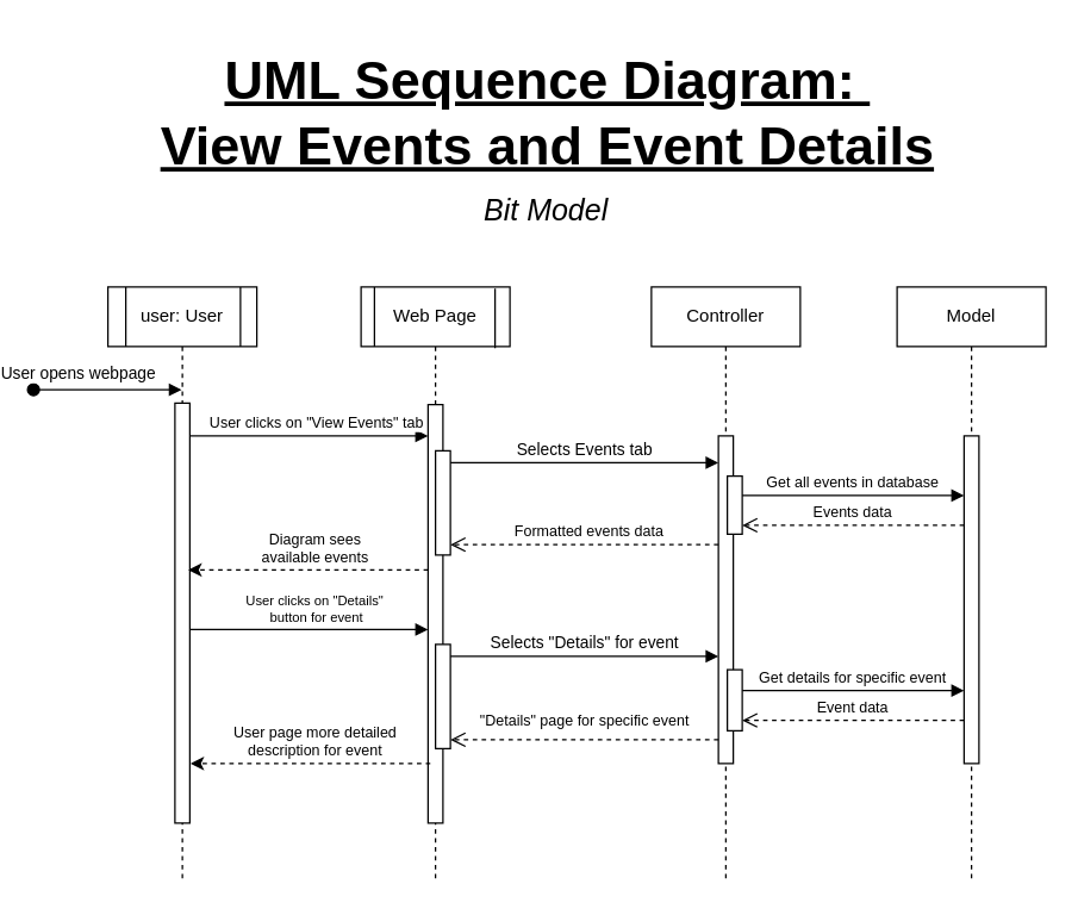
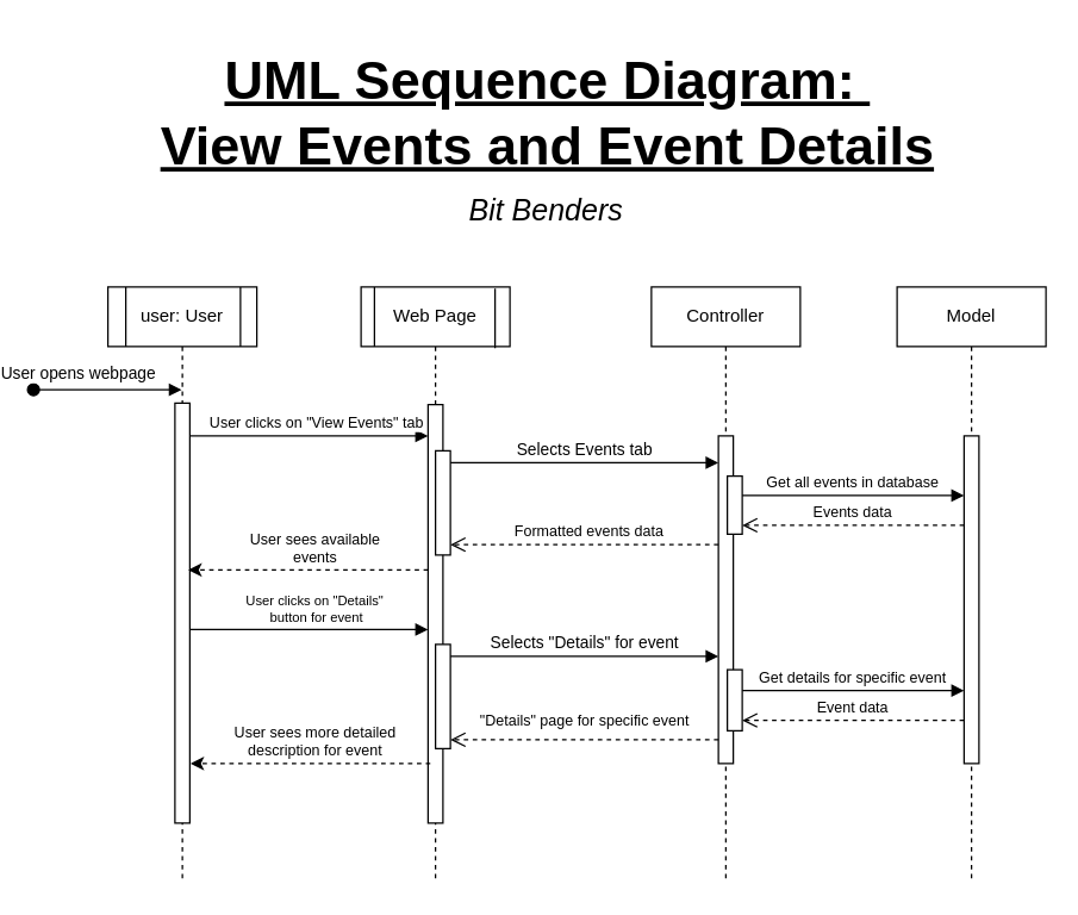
  <mxCell id="0" />
  <mxCell id="1" parent="0" />
  <mxCell id="2" value="user: User" style="shape=umlLifeline;perimeter=lifelinePerimeter;whiteSpace=wrap;html=1;container=0;dropTarget=0;collapsible=0;recursiveResize=0;outlineConnect=0;portConstraint=eastwest;newEdgeStyle={&quot;edgeStyle&quot;:&quot;elbowEdgeStyle&quot;,&quot;elbow&quot;:&quot;vertical&quot;,&quot;curved&quot;:0,&quot;rounded&quot;:0};" parent="1" vertex="1"><mxGeometry x="70" y="192" width="100" height="400" as="geometry" /></mxCell>
  <mxCell id="3" value="" style="html=1;points=[];perimeter=orthogonalPerimeter;outlineConnect=0;targetShapes=umlLifeline;portConstraint=eastwest;newEdgeStyle={&quot;edgeStyle&quot;:&quot;elbowEdgeStyle&quot;,&quot;elbow&quot;:&quot;vertical&quot;,&quot;curved&quot;:0,&quot;rounded&quot;:0};" parent="2" vertex="1"><mxGeometry x="45" y="78" width="10" height="282" as="geometry" /></mxCell>
  <mxCell id="4" value="Web Page" style="shape=umlLifeline;perimeter=lifelinePerimeter;whiteSpace=wrap;html=1;container=0;dropTarget=0;collapsible=0;recursiveResize=0;outlineConnect=0;portConstraint=eastwest;newEdgeStyle={&quot;edgeStyle&quot;:&quot;elbowEdgeStyle&quot;,&quot;elbow&quot;:&quot;vertical&quot;,&quot;curved&quot;:0,&quot;rounded&quot;:0};" parent="1" vertex="1"><mxGeometry x="240" y="192" width="100" height="400" as="geometry" /></mxCell>
  <mxCell id="5" value="" style="html=1;points=[];perimeter=orthogonalPerimeter;outlineConnect=0;targetShapes=umlLifeline;portConstraint=eastwest;newEdgeStyle={&quot;edgeStyle&quot;:&quot;elbowEdgeStyle&quot;,&quot;elbow&quot;:&quot;vertical&quot;,&quot;curved&quot;:0,&quot;rounded&quot;:0};" parent="4" vertex="1"><mxGeometry x="45" y="79" width="10" height="281" as="geometry" /></mxCell>
  <mxCell id="6" value="Controller" style="shape=umlLifeline;perimeter=lifelinePerimeter;whiteSpace=wrap;html=1;container=0;dropTarget=0;collapsible=0;recursiveResize=0;outlineConnect=0;portConstraint=eastwest;newEdgeStyle={&quot;edgeStyle&quot;:&quot;elbowEdgeStyle&quot;,&quot;elbow&quot;:&quot;vertical&quot;,&quot;curved&quot;:0,&quot;rounded&quot;:0};" parent="1" vertex="1"><mxGeometry x="435" y="192" width="100" height="400" as="geometry" /></mxCell>
  <mxCell id="7" value="" style="html=1;points=[];perimeter=orthogonalPerimeter;outlineConnect=0;targetShapes=umlLifeline;portConstraint=eastwest;newEdgeStyle={&quot;edgeStyle&quot;:&quot;elbowEdgeStyle&quot;,&quot;elbow&quot;:&quot;vertical&quot;,&quot;curved&quot;:0,&quot;rounded&quot;:0};" parent="6" vertex="1"><mxGeometry x="45" y="100" width="10" height="220" as="geometry" /></mxCell>
  <mxCell id="8" value="User opens webpage" style="html=1;verticalAlign=bottom;startArrow=oval;endArrow=block;startSize=8;edgeStyle=elbowEdgeStyle;elbow=horizontal;curved=0;rounded=0;" parent="1" edge="1"><mxGeometry x="-0.397" y="2" relative="1" as="geometry"><mxPoint x="20" y="261" as="sourcePoint" /><mxPoint x="119.5" y="261" as="targetPoint" /><mxPoint as="offset" /><Array as="points"><mxPoint x="80" y="261" /></Array></mxGeometry></mxCell>
  <mxCell id="9" value="Selects Events tab" style="html=1;verticalAlign=bottom;endArrow=block;edgeStyle=elbowEdgeStyle;elbow=vertical;curved=0;rounded=0;" parent="1" edge="1"><mxGeometry x="0.027" relative="1" as="geometry"><mxPoint x="295" y="310" as="sourcePoint" /><Array as="points"><mxPoint x="480" y="310" /><mxPoint x="390" y="310" /><mxPoint x="390" y="258" /></Array><mxPoint x="480" y="310" as="targetPoint" /><mxPoint as="offset" /></mxGeometry></mxCell>
  <mxCell id="10" value="Formatted events data" style="html=1;verticalAlign=bottom;endArrow=open;dashed=1;endSize=8;edgeStyle=elbowEdgeStyle;elbow=vertical;curved=0;rounded=0;entryX=0.864;entryY=0.648;entryDx=0;entryDy=0;entryPerimeter=0;align=center;fontSize=10;" parent="1" edge="1"><mxGeometry x="-0.038" relative="1" as="geometry"><mxPoint x="300" y="365.272" as="targetPoint" /><Array as="points"><mxPoint x="358.36" y="365" /></Array><mxPoint x="480" y="365" as="sourcePoint" /><mxPoint as="offset" /></mxGeometry></mxCell>
  <mxCell id="11" value="" style="endArrow=classic;html=1;rounded=0;dashed=1;" parent="1" edge="1"><mxGeometry width="50" height="50" relative="1" as="geometry"><mxPoint x="285" y="382" as="sourcePoint" /><mxPoint x="124" y="382" as="targetPoint" /></mxGeometry></mxCell>
  <mxCell id="12" value="" style="rounded=0;whiteSpace=wrap;html=1;" parent="1" vertex="1"><mxGeometry x="290" y="302" width="10" height="70" as="geometry" /></mxCell>
  <mxCell id="13" value="" style="endArrow=none;html=1;rounded=0;" parent="1" edge="1"><mxGeometry width="50" height="50" relative="1" as="geometry"><mxPoint x="159" y="232" as="sourcePoint" /><mxPoint x="159" y="192" as="targetPoint" /></mxGeometry></mxCell>
  <mxCell id="14" value="" style="endArrow=none;html=1;rounded=0;" parent="1" edge="1"><mxGeometry width="50" height="50" relative="1" as="geometry"><mxPoint x="82" y="232" as="sourcePoint" /><mxPoint x="82" y="192" as="targetPoint" /></mxGeometry></mxCell>
  <mxCell id="15" value="" style="endArrow=none;html=1;rounded=0;" parent="1" edge="1"><mxGeometry width="50" height="50" relative="1" as="geometry"><mxPoint x="249" y="232" as="sourcePoint" /><mxPoint x="249" y="192" as="targetPoint" /></mxGeometry></mxCell>
  <mxCell id="16" value="" style="endArrow=none;html=1;rounded=0;" parent="1" edge="1"><mxGeometry width="50" height="50" relative="1" as="geometry"><mxPoint x="330" y="233" as="sourcePoint" /><mxPoint x="330" y="193" as="targetPoint" /></mxGeometry></mxCell>
  <mxCell id="17" value="User clicks on &quot;View Events&quot; tab" style="html=1;verticalAlign=bottom;endArrow=block;edgeStyle=elbowEdgeStyle;elbow=horizontal;curved=0;rounded=0;fontSize=10;align=center;" parent="1" source="3" target="5" edge="1"><mxGeometry x="0.062" relative="1" as="geometry"><mxPoint x="130" y="292" as="sourcePoint" /><Array as="points"><mxPoint x="250" y="292" /><mxPoint x="225" y="292" /><mxPoint x="225" y="240" /></Array><mxPoint x="315" y="292" as="targetPoint" /><mxPoint as="offset" /></mxGeometry></mxCell>
  <mxCell id="18" value="UML Sequence Diagram:&amp;nbsp;&lt;div&gt;View Events and Event Details&lt;/div&gt;" style="text;html=1;align=center;verticalAlign=middle;whiteSpace=wrap;rounded=0;fontFamily=Helvetica;fontSize=36;fontStyle=5" parent="1" vertex="1"><mxGeometry x="99" y="20" width="533" height="110" as="geometry" /></mxCell>
- <mxCell id="19" value="Bit Model" style="text;html=1;align=center;verticalAlign=middle;whiteSpace=wrap;rounded=0;fontStyle=2;fontSize=20;" parent="1" vertex="1"><mxGeometry x="231.13" y="120" width="266.99" height="40" as="geometry" /></mxCell>
+ <mxCell id="19" value="Bit Benders" style="text;html=1;align=center;verticalAlign=middle;whiteSpace=wrap;rounded=0;fontStyle=2;fontSize=20;" parent="1" vertex="1"><mxGeometry x="231.13" y="120" width="266.99" height="40" as="geometry" /></mxCell>
  <mxCell id="20" value="Model" style="shape=umlLifeline;perimeter=lifelinePerimeter;whiteSpace=wrap;html=1;container=0;dropTarget=0;collapsible=0;recursiveResize=0;outlineConnect=0;portConstraint=eastwest;newEdgeStyle={&quot;edgeStyle&quot;:&quot;elbowEdgeStyle&quot;,&quot;elbow&quot;:&quot;vertical&quot;,&quot;curved&quot;:0,&quot;rounded&quot;:0};" parent="1" vertex="1"><mxGeometry x="600" y="192" width="100" height="400" as="geometry" /></mxCell>
  <mxCell id="21" value="" style="html=1;points=[];perimeter=orthogonalPerimeter;outlineConnect=0;targetShapes=umlLifeline;portConstraint=eastwest;newEdgeStyle={&quot;edgeStyle&quot;:&quot;elbowEdgeStyle&quot;,&quot;elbow&quot;:&quot;vertical&quot;,&quot;curved&quot;:0,&quot;rounded&quot;:0};" parent="20" vertex="1"><mxGeometry x="45" y="100" width="10" height="220" as="geometry" /></mxCell>
  <mxCell id="22" value="" style="rounded=0;whiteSpace=wrap;html=1;" parent="1" vertex="1"><mxGeometry x="486" y="319" width="10" height="39" as="geometry" /></mxCell>
  <mxCell id="23" value="&lt;font size=&quot;1&quot;&gt;Get all events in database&lt;/font&gt;" style="html=1;verticalAlign=bottom;endArrow=block;edgeStyle=elbowEdgeStyle;elbow=vertical;curved=0;rounded=0;" parent="1" target="21" edge="1"><mxGeometry x="-0.005" relative="1" as="geometry"><mxPoint x="496" y="332" as="sourcePoint" /><Array as="points"><mxPoint x="550" y="332" /><mxPoint x="591" y="332" /><mxPoint x="591" y="280" /></Array><mxPoint x="640" y="342" as="targetPoint" /><mxPoint as="offset" /></mxGeometry></mxCell>
  <mxCell id="24" value="&lt;font size=&quot;1&quot;&gt;Events data&lt;/font&gt;" style="html=1;verticalAlign=bottom;endArrow=open;dashed=1;endSize=8;edgeStyle=elbowEdgeStyle;elbow=vertical;curved=0;rounded=0;" parent="1" edge="1" source="21"><mxGeometry x="0.001" relative="1" as="geometry"><mxPoint x="496" y="352" as="targetPoint" /><Array as="points"><mxPoint x="524.36" y="352" /></Array><mxPoint x="640" y="352" as="sourcePoint" /><mxPoint as="offset" /></mxGeometry></mxCell>
- <mxCell id="25" value="Diagram sees available events" style="text;html=1;align=center;verticalAlign=middle;whiteSpace=wrap;rounded=0;fontSize=10;" parent="1" vertex="1"><mxGeometry x="163.26" y="352" width="93.49" height="30" as="geometry" /></mxCell>
+ <mxCell id="25" value="User sees available events" style="text;html=1;align=center;verticalAlign=middle;whiteSpace=wrap;rounded=0;fontSize=10;" parent="1" vertex="1"><mxGeometry x="163.26" y="352" width="93.49" height="30" as="geometry" /></mxCell>
  <mxCell id="26" value="User clicks on &quot;Details&quot;&amp;nbsp;&lt;div&gt;button for event&lt;/div&gt;" style="html=1;verticalAlign=bottom;endArrow=block;edgeStyle=elbowEdgeStyle;elbow=horizontal;curved=0;rounded=0;fontSize=9;align=center;" edge="1" parent="1"><mxGeometry x="0.062" relative="1" as="geometry"><mxPoint x="125" y="422" as="sourcePoint" /><Array as="points"><mxPoint x="250" y="422" /><mxPoint x="225" y="422" /><mxPoint x="225" y="370" /></Array><mxPoint x="285" y="422" as="targetPoint" /><mxPoint as="offset" /></mxGeometry></mxCell>
  <mxCell id="27" value="Selects &quot;Details&quot; for event" style="html=1;verticalAlign=bottom;endArrow=block;edgeStyle=elbowEdgeStyle;elbow=vertical;curved=0;rounded=0;" edge="1" parent="1"><mxGeometry x="0.027" relative="1" as="geometry"><mxPoint x="295" y="440" as="sourcePoint" /><Array as="points"><mxPoint x="480" y="440" /><mxPoint x="390" y="440" /><mxPoint x="390" y="388" /></Array><mxPoint x="480" y="440" as="targetPoint" /><mxPoint as="offset" /></mxGeometry></mxCell>
  <mxCell id="28" value="&quot;Details&quot; page for specific event" style="html=1;verticalAlign=bottom;endArrow=open;dashed=1;endSize=8;edgeStyle=elbowEdgeStyle;elbow=vertical;curved=0;rounded=0;entryX=0.864;entryY=0.648;entryDx=0;entryDy=0;entryPerimeter=0;align=center;fontSize=10;" edge="1" parent="1"><mxGeometry x="-0.002" y="-4" relative="1" as="geometry"><mxPoint x="300" y="496.272" as="targetPoint" /><Array as="points"><mxPoint x="358.36" y="496" /></Array><mxPoint x="480" y="496" as="sourcePoint" /><mxPoint as="offset" /></mxGeometry></mxCell>
  <mxCell id="29" value="" style="rounded=0;whiteSpace=wrap;html=1;" vertex="1" parent="1"><mxGeometry x="290" y="432" width="10" height="70" as="geometry" /></mxCell>
  <mxCell id="30" value="" style="rounded=0;whiteSpace=wrap;html=1;" vertex="1" parent="1"><mxGeometry x="486" y="449" width="10" height="41" as="geometry" /></mxCell>
  <mxCell id="31" value="&lt;font size=&quot;1&quot;&gt;Get details for specific event&lt;/font&gt;" style="html=1;verticalAlign=bottom;endArrow=block;edgeStyle=elbowEdgeStyle;elbow=vertical;curved=0;rounded=0;" edge="1" parent="1"><mxGeometry x="-0.005" relative="1" as="geometry"><mxPoint x="496" y="463" as="sourcePoint" /><Array as="points"><mxPoint x="550" y="463" /><mxPoint x="591" y="463" /><mxPoint x="591" y="411" /></Array><mxPoint x="645" y="463" as="targetPoint" /><mxPoint as="offset" /></mxGeometry></mxCell>
  <mxCell id="32" value="&lt;font size=&quot;1&quot;&gt;Event data&lt;/font&gt;" style="html=1;verticalAlign=bottom;endArrow=open;dashed=1;endSize=8;edgeStyle=elbowEdgeStyle;elbow=vertical;curved=0;rounded=0;" edge="1" parent="1"><mxGeometry x="0.007" relative="1" as="geometry"><mxPoint x="496" y="483" as="targetPoint" /><Array as="points"><mxPoint x="524.36" y="483" /></Array><mxPoint x="645" y="483" as="sourcePoint" /><mxPoint as="offset" /></mxGeometry></mxCell>
  <mxCell id="33" value="" style="endArrow=classic;html=1;rounded=0;dashed=1;" edge="1" parent="1"><mxGeometry width="50" height="50" relative="1" as="geometry"><mxPoint x="286.5" y="512" as="sourcePoint" /><mxPoint x="125.5" y="512" as="targetPoint" /></mxGeometry></mxCell>
- <mxCell id="34" value="User page more detailed description for event" style="text;html=1;align=center;verticalAlign=middle;whiteSpace=wrap;rounded=0;fontSize=10;" vertex="1" parent="1"><mxGeometry x="147.39" y="482" width="125.24" height="30" as="geometry" /></mxCell>
+ <mxCell id="34" value="User sees more detailed description for event" style="text;html=1;align=center;verticalAlign=middle;whiteSpace=wrap;rounded=0;fontSize=10;" vertex="1" parent="1"><mxGeometry x="147.39" y="482" width="125.24" height="30" as="geometry" /></mxCell>
